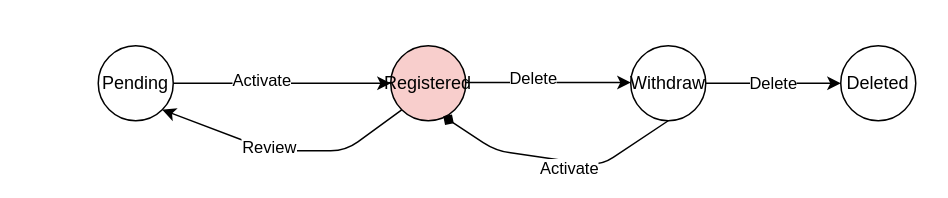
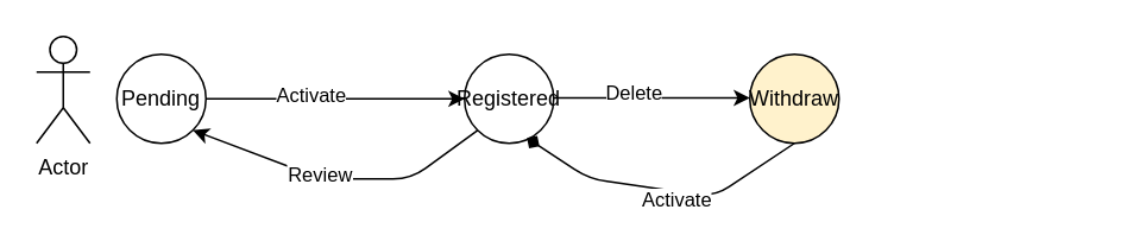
  <mxCell id="0" />
  <mxCell id="1" parent="0" />
+ <mxCell id="2" value="Actor" style="shape=umlActor;verticalLabelPosition=bottom;verticalAlign=top;html=1;outlineConnect=0;" vertex="1" parent="1"><mxGeometry x="20" y="20" width="30" height="60" as="geometry" /></mxCell>
  <mxCell id="3" value="Pending" style="ellipse;whiteSpace=wrap;html=1;aspect=fixed;" vertex="1" parent="1"><mxGeometry x="65" y="30" width="50" height="50" as="geometry" /></mxCell>
- <mxCell id="4" value="Registered" style="ellipse;whiteSpace=wrap;html=1;aspect=fixed;fillColor=#f8cecc;" vertex="1" parent="1"><mxGeometry x="260" y="30" width="50" height="50" as="geometry" /></mxCell>
- <mxCell id="5" value="Withdraw" style="ellipse;whiteSpace=wrap;html=1;aspect=fixed;" vertex="1" parent="1"><mxGeometry x="420" y="30" width="50" height="50" as="geometry" /></mxCell>
- <mxCell id="6" value="Deleted" style="ellipse;whiteSpace=wrap;html=1;aspect=fixed;" vertex="1" parent="1"><mxGeometry x="560" y="30" width="50" height="50" as="geometry" /></mxCell>
+ <mxCell id="4" value="Registered" style="ellipse;whiteSpace=wrap;html=1;aspect=fixed;" vertex="1" parent="1"><mxGeometry x="260" y="30" width="50" height="50" as="geometry" /></mxCell>
+ <mxCell id="5" value="Withdraw" style="ellipse;whiteSpace=wrap;html=1;aspect=fixed;fillColor=#fff2cc;" vertex="1" parent="1"><mxGeometry x="420" y="30" width="50" height="50" as="geometry" /></mxCell>
  <mxCell id="7" value="" style="endArrow=classic;html=1;exitX=1;exitY=0.5;exitDx=0;exitDy=0;entryX=0;entryY=0.5;entryDx=0;entryDy=0;" edge="1" parent="1" source="3" target="4"><mxGeometry width="50" height="50" relative="1" as="geometry"><mxPoint x="370" y="300" as="sourcePoint" /><mxPoint x="420" y="250" as="targetPoint" /></mxGeometry></mxCell>
  <mxCell id="8" value="Activate" style="edgeLabel;html=1;align=center;verticalAlign=middle;resizable=0;points=[];" vertex="1" connectable="0" parent="7"><mxGeometry x="-0.2" y="3" relative="1" as="geometry"><mxPoint as="offset" /></mxGeometry></mxCell>
  <mxCell id="9" value="" style="endArrow=classic;html=1;exitX=1;exitY=0.5;exitDx=0;exitDy=0;entryX=0;entryY=0.5;entryDx=0;entryDy=0;" edge="1" parent="1"><mxGeometry width="50" height="50" relative="1" as="geometry"><mxPoint x="310" y="54.5" as="sourcePoint" /><mxPoint x="420" y="54.5" as="targetPoint" /></mxGeometry></mxCell>
  <mxCell id="10" value="Delete" style="edgeLabel;html=1;align=center;verticalAlign=middle;resizable=0;points=[];" vertex="1" connectable="0" parent="9"><mxGeometry x="-0.2" y="3" relative="1" as="geometry"><mxPoint as="offset" /></mxGeometry></mxCell>
- <mxCell id="11" value="Delete" style="endArrow=classic;html=1;exitX=1;exitY=0.5;exitDx=0;exitDy=0;entryX=0;entryY=0.5;entryDx=0;entryDy=0;" edge="1" parent="1" source="5" target="6"><mxGeometry width="50" height="50" relative="1" as="geometry"><mxPoint x="370" y="300" as="sourcePoint" /><mxPoint x="420" y="250" as="targetPoint" /></mxGeometry></mxCell>
  <mxCell id="12" value="" style="endArrow=classic;html=1;exitX=0;exitY=1;exitDx=0;exitDy=0;entryX=1;entryY=1;entryDx=0;entryDy=0;" edge="1" parent="1" source="4" target="3"><mxGeometry width="50" height="50" relative="1" as="geometry"><mxPoint x="370" y="300" as="sourcePoint" /><mxPoint x="420" y="250" as="targetPoint" /><Array as="points"><mxPoint x="230" y="100" /><mxPoint x="180" y="100" /></Array></mxGeometry></mxCell>
  <mxCell id="13" value="Review" style="edgeLabel;html=1;align=center;verticalAlign=middle;resizable=0;points=[];" vertex="1" connectable="0" parent="12"><mxGeometry x="0.14" y="-2" relative="1" as="geometry"><mxPoint as="offset" /></mxGeometry></mxCell>
  <mxCell id="14" value="" style="endArrow=diamond;html=1;exitX=0.5;exitY=1;exitDx=0;exitDy=0;entryX=0.7;entryY=0.94;entryDx=0;entryDy=0;entryPerimeter=0;" edge="1" parent="1" source="5" target="4"><mxGeometry width="50" height="50" relative="1" as="geometry"><mxPoint x="370" y="300" as="sourcePoint" /><mxPoint x="420" y="250" as="targetPoint" /><Array as="points"><mxPoint x="400" y="110" /><mxPoint x="330" y="100" /></Array></mxGeometry></mxCell>
  <mxCell id="15" value="Activate" style="edgeLabel;html=1;align=center;verticalAlign=middle;resizable=0;points=[];" vertex="1" connectable="0" parent="14"><mxGeometry x="-0.103" y="4" relative="1" as="geometry"><mxPoint as="offset" /></mxGeometry></mxCell>
